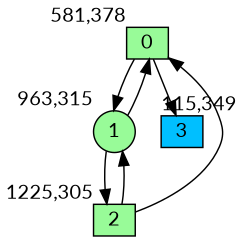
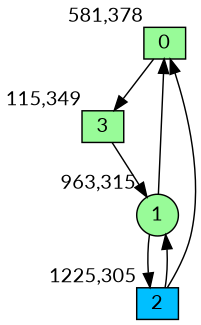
  digraph {
    bgcolor=white
    fontname=Lato
    node [fillcolor=palegreen fixedsize=true fontname=Lato shape=box style=filled]
    edge [fontname=Lato]
    0 [height=0.3 width=0.4 xlabel="581,378"]
    1 [height=0.3 shape=circle width=0.4 xlabel="963,315"]
-   3 [fillcolor=deepskyblue height=0.3 width=0.4 xlabel="115,349"]
-   2 [height=0.3 width=0.4 xlabel="1225,305"]
-   0 -> 1
+   3 [height=0.3 width=0.4 xlabel="115,349"]
+   2 [fillcolor=deepskyblue height=0.3 width=0.4 xlabel="1225,305"]
+   3 -> 1
    0 -> 3
    1 -> 0
    1 -> 2
    2 -> 0
    2 -> 1
  }
